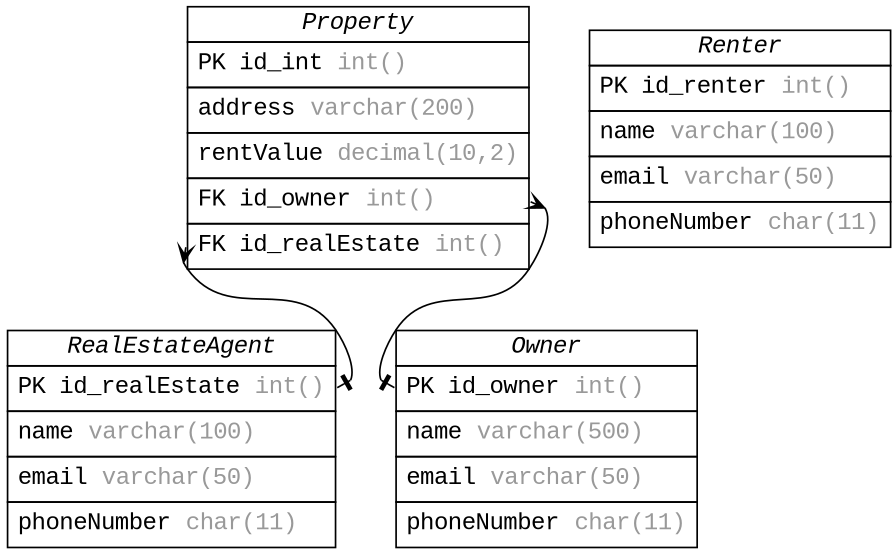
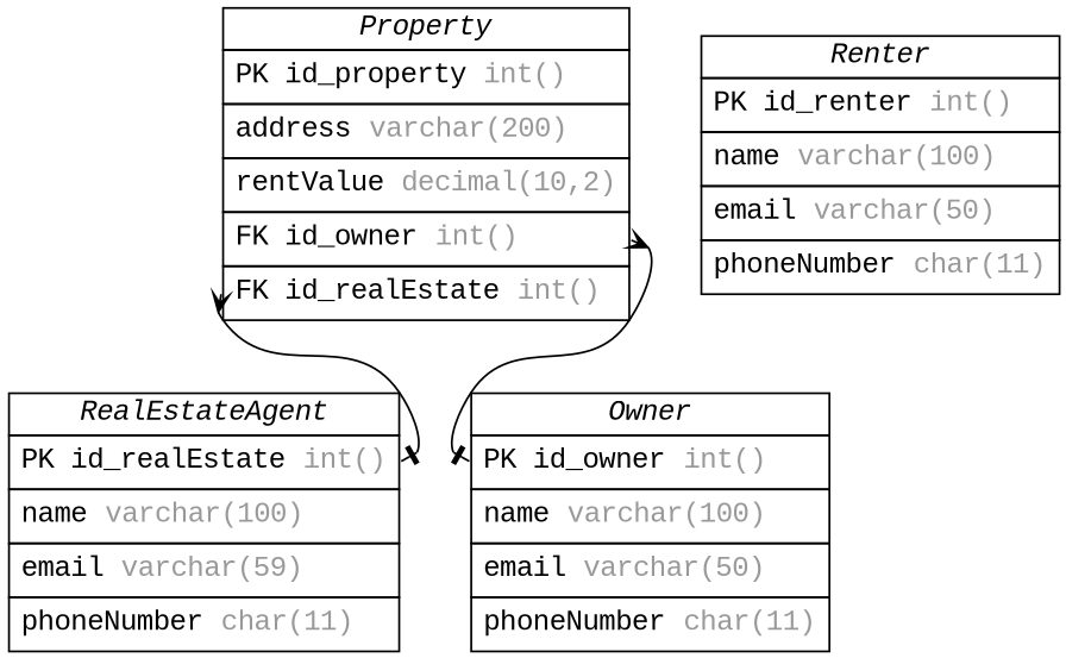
  digraph {
    concentrate=true
    fontname="Liberation Mono"
    nodesep=0.5
    rankdir=TB
    splines=spline
    node [fontname="Liberation Mono" shape=plain]
    edge [arrowhead=noneotee arrowsize=0.9 arrowtail=ocrow dir=both fontname="Liberation Mono" fontsize=12 labelangle=32 labeldistance=1.8 penwidth=1.0]
-   n1 [label=<         <table border="0" cellborder="1" cellspacing="0" >         <tr><td><i>RealEstateAgent</i></td></tr>         <tr><td port="id_realEstate" align="left" cellpadding="5">PK id_realEstate <font color="grey60">int()</font></td></tr>         <tr><td port="name" align="left" cellpadding="5">name <font color="grey60">varchar(100)</font></td></tr>         <tr><td port="email" align="left" cellpadding="5">email <font color="grey60">varchar(50)</font></td></tr>         <tr><td port="phoneNumber" align="left" cellpadding="5">phoneNumber <font color="grey60">char(11)</font></td></tr>     </table>>]
+   n1 [label=<         <table border="0" cellborder="1" cellspacing="0" >         <tr><td><i>RealEstateAgent</i></td></tr>         <tr><td port="id_realEstate" align="left" cellpadding="5">PK id_realEstate <font color="grey60">int()</font></td></tr>         <tr><td port="name" align="left" cellpadding="5">name <font color="grey60">varchar(100)</font></td></tr>         <tr><td port="email" align="left" cellpadding="5">email <font color="grey60">varchar(59)</font></td></tr>         <tr><td port="phoneNumber" align="left" cellpadding="5">phoneNumber <font color="grey60">char(11)</font></td></tr>     </table>>]
    n2 [label=<         <table border="0" cellborder="1" cellspacing="0" >         <tr><td><i>Renter</i></td></tr>         <tr><td port="id_renter" align="left" cellpadding="5">PK id_renter <font color="grey60">int()</font></td></tr>         <tr><td port="name" align="left" cellpadding="5">name <font color="grey60">varchar(100)</font></td></tr>         <tr><td port="email" align="left" cellpadding="5">email <font color="grey60">varchar(50)</font></td></tr>         <tr><td port="phoneNumber" align="left" cellpadding="5">phoneNumber <font color="grey60">char(11)</font></td></tr>     </table>>]
-   n3 [label=<         <table border="0" cellborder="1" cellspacing="0" >         <tr><td><i>Owner</i></td></tr>         <tr><td port="id_owner" align="left" cellpadding="5">PK id_owner <font color="grey60">int()</font></td></tr>         <tr><td port="name" align="left" cellpadding="5">name <font color="grey60">varchar(500)</font></td></tr>         <tr><td port="email" align="left" cellpadding="5">email <font color="grey60">varchar(50)</font></td></tr>         <tr><td port="phoneNumber" align="left" cellpadding="5">phoneNumber <font color="grey60">char(11)</font></td></tr>     </table>>]
-   n4 [label=<         <table border="0" cellborder="1" cellspacing="0" >         <tr><td><i>Property</i></td></tr>         <tr><td port="id_property" align="left" cellpadding="5">PK id_int <font color="grey60">int()</font></td></tr>         <tr><td port="address" align="left" cellpadding="5">address <font color="grey60">varchar(200)</font></td></tr>         <tr><td port="rentValue" align="left" cellpadding="5">rentValue <font color="grey60">decimal(10,2)</font></td></tr>         <tr><td port="id_owner" align="left" cellpadding="5">FK id_owner <font color="grey60">int()</font></td></tr>         <tr><td port="id_realEstate" align="left" cellpadding="5">FK id_realEstate <font color="grey60">int()</font></td></tr>     </table>>]
+   n3 [label=<         <table border="0" cellborder="1" cellspacing="0" >         <tr><td><i>Owner</i></td></tr>         <tr><td port="id_owner" align="left" cellpadding="5">PK id_owner <font color="grey60">int()</font></td></tr>         <tr><td port="name" align="left" cellpadding="5">name <font color="grey60">varchar(100)</font></td></tr>         <tr><td port="email" align="left" cellpadding="5">email <font color="grey60">varchar(50)</font></td></tr>         <tr><td port="phoneNumber" align="left" cellpadding="5">phoneNumber <font color="grey60">char(11)</font></td></tr>     </table>>]
+   n4 [label=<         <table border="0" cellborder="1" cellspacing="0" >         <tr><td><i>Property</i></td></tr>         <tr><td port="id_property" align="left" cellpadding="5">PK id_property <font color="grey60">int()</font></td></tr>         <tr><td port="address" align="left" cellpadding="5">address <font color="grey60">varchar(200)</font></td></tr>         <tr><td port="rentValue" align="left" cellpadding="5">rentValue <font color="grey60">decimal(10,2)</font></td></tr>         <tr><td port="id_owner" align="left" cellpadding="5">FK id_owner <font color="grey60">int()</font></td></tr>         <tr><td port="id_realEstate" align="left" cellpadding="5">FK id_realEstate <font color="grey60">int()</font></td></tr>     </table>>]
    n4 -> n1 [headport=id_realEstate tailport=id_realEstate]
    n4 -> n3 [headport=id_owner tailport=id_owner]
  }
